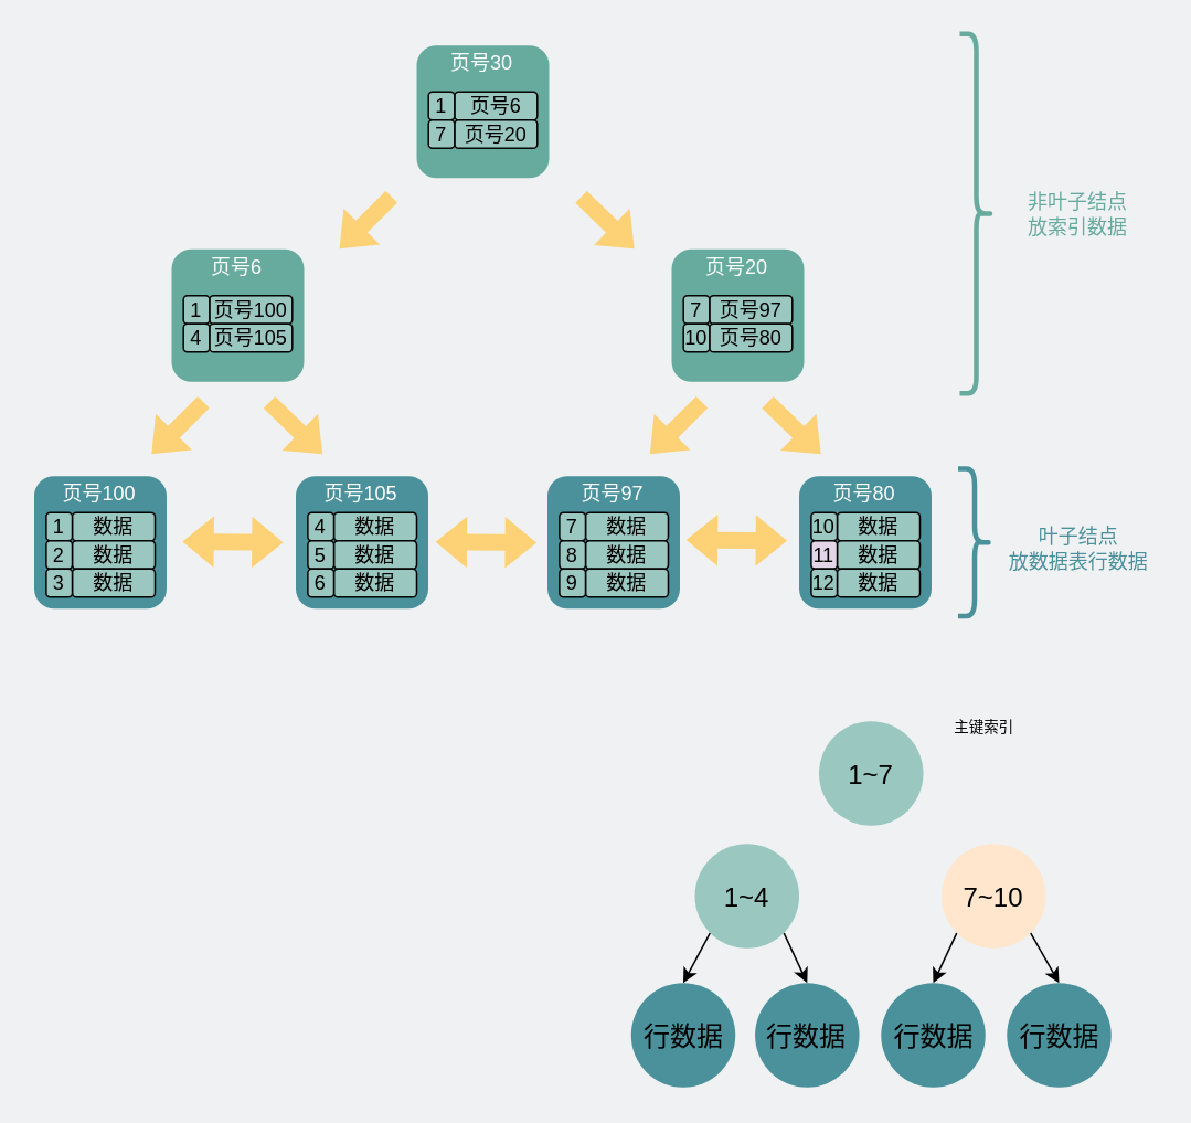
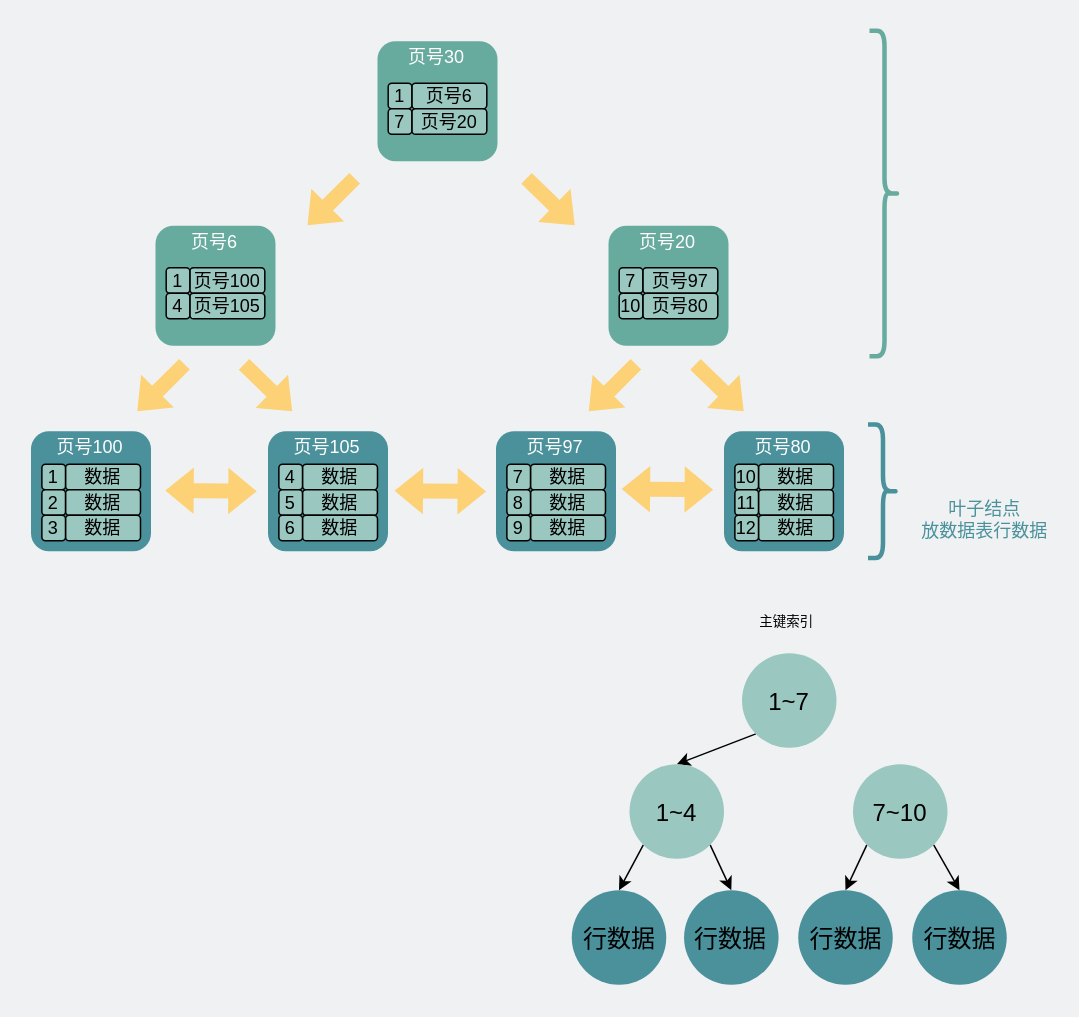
  <mxCell id="0" />
  <mxCell id="1" parent="0" />
  <mxCell id="2" value="" style="shape=flexArrow;endArrow=classic;startArrow=classic;html=1;rounded=0;fontSize=16;fontColor=#000000;strokeColor=none;fillColor=#FDD276;" parent="1" edge="1"><mxGeometry width="100" height="100" relative="1" as="geometry"><mxPoint x="109" y="326.5" as="sourcePoint" /><mxPoint x="171" y="327" as="targetPoint" /></mxGeometry></mxCell>
  <mxCell id="3" value="&lt;font color=&quot;#ffffff&quot;&gt;&lt;span style=&quot;font-size: 16px&quot;&gt;&lt;br&gt;&lt;/span&gt;&lt;/font&gt;" style="whiteSpace=wrap;html=1;aspect=fixed;rounded=1;strokeColor=none;fillColor=#4A919B;" parent="1" vertex="1"><mxGeometry x="20" y="287" width="80" height="80" as="geometry" /></mxCell>
  <mxCell id="4" value="数据" style="rounded=1;whiteSpace=wrap;html=1;fillColor=#9AC7BF;strokeColor=default;fontColor=#000000;align=center;" parent="1" vertex="1"><mxGeometry x="43" y="309" width="50" height="17" as="geometry" /></mxCell>
  <mxCell id="5" value="&lt;font color=&quot;#ffffff&quot;&gt;页号100&lt;/font&gt;" style="text;html=1;strokeColor=none;fillColor=none;align=center;verticalAlign=middle;whiteSpace=wrap;rounded=0;dashed=1;fontColor=#535E80;" parent="1" vertex="1"><mxGeometry x="32" y="287" width="55" height="22" as="geometry" /></mxCell>
  <mxCell id="6" value="" style="shape=flexArrow;endArrow=classic;html=1;rounded=0;fontColor=#FFFFFF;strokeColor=none;fillColor=#FDD276;" parent="1" edge="1"><mxGeometry width="50" height="50" relative="1" as="geometry"><mxPoint x="236.15" y="118" as="sourcePoint" /><mxPoint x="204" y="150" as="targetPoint" /></mxGeometry></mxCell>
  <mxCell id="7" value="" style="shape=flexArrow;endArrow=classic;html=1;rounded=0;fontColor=#FFFFFF;strokeColor=none;fillColor=#FDD276;" parent="1" edge="1"><mxGeometry width="50" height="50" relative="1" as="geometry"><mxPoint x="350" y="118" as="sourcePoint" /><mxPoint x="382.85" y="150" as="targetPoint" /></mxGeometry></mxCell>
  <mxCell id="8" value="" style="shape=flexArrow;endArrow=classic;html=1;rounded=0;fontColor=#FFFFFF;strokeColor=none;fillColor=#FDD276;" parent="1" edge="1"><mxGeometry width="50" height="50" relative="1" as="geometry"><mxPoint x="122.65" y="242" as="sourcePoint" /><mxPoint x="90.5" y="274" as="targetPoint" /></mxGeometry></mxCell>
  <mxCell id="9" value="" style="shape=flexArrow;endArrow=classic;html=1;rounded=0;fontColor=#FFFFFF;strokeColor=none;fillColor=#FDD276;" parent="1" edge="1"><mxGeometry width="50" height="50" relative="1" as="geometry"><mxPoint x="161.65" y="242" as="sourcePoint" /><mxPoint x="194.5" y="274" as="targetPoint" /></mxGeometry></mxCell>
  <mxCell id="10" value="" style="shape=flexArrow;endArrow=classic;html=1;rounded=0;fontColor=#FFFFFF;strokeColor=none;fillColor=#FDD276;" parent="1" edge="1"><mxGeometry width="50" height="50" relative="1" as="geometry"><mxPoint x="423.65" y="242" as="sourcePoint" /><mxPoint x="391.5" y="274" as="targetPoint" /></mxGeometry></mxCell>
  <mxCell id="11" value="" style="shape=flexArrow;endArrow=classic;html=1;rounded=0;fontColor=#FFFFFF;strokeColor=none;fillColor=#FDD276;" parent="1" edge="1"><mxGeometry width="50" height="50" relative="1" as="geometry"><mxPoint x="462.65" y="242" as="sourcePoint" /><mxPoint x="495.5" y="274" as="targetPoint" /></mxGeometry></mxCell>
  <mxCell id="12" value="&lt;font&gt;1&lt;/font&gt;" style="rounded=1;whiteSpace=wrap;html=1;fillColor=#9AC7BF;strokeColor=default;fontColor=#000000;" parent="1" vertex="1"><mxGeometry x="27.25" y="309" width="15.75" height="17" as="geometry" /></mxCell>
  <mxCell id="13" value="数据" style="rounded=1;whiteSpace=wrap;html=1;fillColor=#9AC7BF;strokeColor=default;fontColor=#000000;align=center;" parent="1" vertex="1"><mxGeometry x="43" y="326" width="50" height="17" as="geometry" /></mxCell>
  <mxCell id="14" value="&lt;font&gt;2&lt;/font&gt;" style="rounded=1;whiteSpace=wrap;html=1;fillColor=#9AC7BF;strokeColor=default;fontColor=#000000;" parent="1" vertex="1"><mxGeometry x="27.25" y="326" width="15.75" height="17" as="geometry" /></mxCell>
  <mxCell id="15" value="数据" style="rounded=1;whiteSpace=wrap;html=1;fillColor=#9AC7BF;strokeColor=default;fontColor=#000000;align=center;" parent="1" vertex="1"><mxGeometry x="43" y="343" width="50" height="17" as="geometry" /></mxCell>
  <mxCell id="16" value="&lt;font&gt;3&lt;/font&gt;" style="rounded=1;whiteSpace=wrap;html=1;fillColor=#9AC7BF;strokeColor=default;fontColor=#000000;" parent="1" vertex="1"><mxGeometry x="27.25" y="343" width="15.75" height="17" as="geometry" /></mxCell>
  <mxCell id="17" value="&lt;font color=&quot;#ffffff&quot;&gt;&lt;span style=&quot;font-size: 16px&quot;&gt;&lt;br&gt;&lt;/span&gt;&lt;/font&gt;" style="whiteSpace=wrap;html=1;aspect=fixed;rounded=1;strokeColor=none;fillColor=#4A919B;" parent="1" vertex="1"><mxGeometry x="178" y="287" width="80" height="80" as="geometry" /></mxCell>
  <mxCell id="18" value="数据" style="rounded=1;whiteSpace=wrap;html=1;fillColor=#9AC7BF;strokeColor=default;fontColor=#000000;align=center;" parent="1" vertex="1"><mxGeometry x="201" y="309" width="50" height="17" as="geometry" /></mxCell>
  <mxCell id="19" value="&lt;font color=&quot;#ffffff&quot;&gt;页号105&lt;/font&gt;" style="text;html=1;strokeColor=none;fillColor=none;align=center;verticalAlign=middle;whiteSpace=wrap;rounded=0;dashed=1;fontColor=#535E80;" parent="1" vertex="1"><mxGeometry x="190" y="287" width="55" height="22" as="geometry" /></mxCell>
  <mxCell id="20" value="&lt;font&gt;4&lt;/font&gt;" style="rounded=1;whiteSpace=wrap;html=1;fillColor=#9AC7BF;strokeColor=default;fontColor=#000000;" parent="1" vertex="1"><mxGeometry x="185.25" y="309" width="15.75" height="17" as="geometry" /></mxCell>
  <mxCell id="21" value="数据" style="rounded=1;whiteSpace=wrap;html=1;fillColor=#9AC7BF;strokeColor=default;fontColor=#000000;align=center;" parent="1" vertex="1"><mxGeometry x="201" y="326" width="50" height="17" as="geometry" /></mxCell>
  <mxCell id="22" value="&lt;font&gt;5&lt;/font&gt;" style="rounded=1;whiteSpace=wrap;html=1;fillColor=#9AC7BF;strokeColor=default;fontColor=#000000;" parent="1" vertex="1"><mxGeometry x="185.25" y="326" width="15.75" height="17" as="geometry" /></mxCell>
  <mxCell id="23" value="数据" style="rounded=1;whiteSpace=wrap;html=1;fillColor=#9AC7BF;strokeColor=default;fontColor=#000000;align=center;" parent="1" vertex="1"><mxGeometry x="201" y="343" width="50" height="17" as="geometry" /></mxCell>
  <mxCell id="24" value="&lt;font&gt;6&lt;/font&gt;" style="rounded=1;whiteSpace=wrap;html=1;fillColor=#9AC7BF;strokeColor=default;fontColor=#000000;" parent="1" vertex="1"><mxGeometry x="185.25" y="343" width="15.75" height="17" as="geometry" /></mxCell>
  <mxCell id="25" value="&lt;font color=&quot;#ffffff&quot;&gt;&lt;span style=&quot;font-size: 16px&quot;&gt;&lt;br&gt;&lt;/span&gt;&lt;/font&gt;" style="whiteSpace=wrap;html=1;aspect=fixed;rounded=1;strokeColor=none;fillColor=#4A919B;" parent="1" vertex="1"><mxGeometry x="330" y="287" width="80" height="80" as="geometry" /></mxCell>
  <mxCell id="26" value="数据" style="rounded=1;whiteSpace=wrap;html=1;fillColor=#9AC7BF;strokeColor=default;fontColor=#000000;align=center;" parent="1" vertex="1"><mxGeometry x="353" y="309" width="50" height="17" as="geometry" /></mxCell>
  <mxCell id="27" value="&lt;font color=&quot;#ffffff&quot;&gt;页号97&lt;/font&gt;" style="text;html=1;strokeColor=none;fillColor=none;align=center;verticalAlign=middle;whiteSpace=wrap;rounded=0;dashed=1;fontColor=#535E80;" parent="1" vertex="1"><mxGeometry x="342" y="287" width="55" height="22" as="geometry" /></mxCell>
  <mxCell id="28" value="&lt;font&gt;7&lt;/font&gt;" style="rounded=1;whiteSpace=wrap;html=1;fillColor=#9AC7BF;strokeColor=default;fontColor=#000000;" parent="1" vertex="1"><mxGeometry x="337.25" y="309" width="15.75" height="17" as="geometry" /></mxCell>
  <mxCell id="29" value="数据" style="rounded=1;whiteSpace=wrap;html=1;fillColor=#9AC7BF;strokeColor=default;fontColor=#000000;align=center;" parent="1" vertex="1"><mxGeometry x="353" y="326" width="50" height="17" as="geometry" /></mxCell>
  <mxCell id="30" value="&lt;font&gt;8&lt;/font&gt;" style="rounded=1;whiteSpace=wrap;html=1;fillColor=#9AC7BF;strokeColor=default;fontColor=#000000;" parent="1" vertex="1"><mxGeometry x="337.25" y="326" width="15.75" height="17" as="geometry" /></mxCell>
  <mxCell id="31" value="数据" style="rounded=1;whiteSpace=wrap;html=1;fillColor=#9AC7BF;strokeColor=default;fontColor=#000000;align=center;" parent="1" vertex="1"><mxGeometry x="353" y="343" width="50" height="17" as="geometry" /></mxCell>
  <mxCell id="32" value="&lt;font&gt;9&lt;/font&gt;" style="rounded=1;whiteSpace=wrap;html=1;fillColor=#9AC7BF;strokeColor=default;fontColor=#000000;" parent="1" vertex="1"><mxGeometry x="337.25" y="343" width="15.75" height="17" as="geometry" /></mxCell>
  <mxCell id="33" value="&lt;font color=&quot;#ffffff&quot;&gt;&lt;span style=&quot;font-size: 16px&quot;&gt;&lt;br&gt;&lt;/span&gt;&lt;/font&gt;" style="whiteSpace=wrap;html=1;aspect=fixed;rounded=1;strokeColor=none;fillColor=#4A919B;" parent="1" vertex="1"><mxGeometry x="482" y="287" width="80" height="80" as="geometry" /></mxCell>
  <mxCell id="34" value="数据" style="rounded=1;whiteSpace=wrap;html=1;fillColor=#9AC7BF;strokeColor=default;fontColor=#000000;align=center;" parent="1" vertex="1"><mxGeometry x="505" y="309" width="50" height="17" as="geometry" /></mxCell>
  <mxCell id="35" value="&lt;font color=&quot;#ffffff&quot;&gt;页号80&lt;/font&gt;" style="text;html=1;strokeColor=none;fillColor=none;align=center;verticalAlign=middle;whiteSpace=wrap;rounded=0;dashed=1;fontColor=#535E80;" parent="1" vertex="1"><mxGeometry x="494" y="287" width="55" height="22" as="geometry" /></mxCell>
  <mxCell id="36" value="&lt;font&gt;10&lt;/font&gt;" style="rounded=1;whiteSpace=wrap;html=1;fillColor=#9AC7BF;strokeColor=default;fontColor=#000000;" parent="1" vertex="1"><mxGeometry x="489.25" y="309" width="15.75" height="17" as="geometry" /></mxCell>
  <mxCell id="37" value="数据" style="rounded=1;whiteSpace=wrap;html=1;fillColor=#9AC7BF;strokeColor=default;fontColor=#000000;align=center;" parent="1" vertex="1"><mxGeometry x="505" y="326" width="50" height="17" as="geometry" /></mxCell>
- <mxCell id="38" value="&lt;font&gt;11&lt;/font&gt;" style="rounded=1;whiteSpace=wrap;html=1;fillColor=#e1d5e7;strokeColor=default;fontColor=#000000;" parent="1" vertex="1"><mxGeometry x="489.25" y="326" width="15.75" height="17" as="geometry" /></mxCell>
+ <mxCell id="38" value="&lt;font&gt;11&lt;/font&gt;" style="rounded=1;whiteSpace=wrap;html=1;fillColor=#9AC7BF;strokeColor=default;fontColor=#000000;" parent="1" vertex="1"><mxGeometry x="489.25" y="326" width="15.75" height="17" as="geometry" /></mxCell>
  <mxCell id="39" value="数据" style="rounded=1;whiteSpace=wrap;html=1;fillColor=#9AC7BF;strokeColor=default;fontColor=#000000;align=center;" parent="1" vertex="1"><mxGeometry x="505" y="343" width="50" height="17" as="geometry" /></mxCell>
  <mxCell id="40" value="&lt;font&gt;12&lt;/font&gt;" style="rounded=1;whiteSpace=wrap;html=1;fillColor=#9AC7BF;strokeColor=default;fontColor=#000000;" parent="1" vertex="1"><mxGeometry x="489.25" y="343" width="15.75" height="17" as="geometry" /></mxCell>
  <mxCell id="41" value="&lt;font color=&quot;#ffffff&quot;&gt;&lt;span style=&quot;font-size: 16px&quot;&gt;&lt;br&gt;&lt;/span&gt;&lt;/font&gt;" style="whiteSpace=wrap;html=1;aspect=fixed;rounded=1;strokeColor=none;fillColor=#67AB9F;" parent="1" vertex="1"><mxGeometry x="103" y="150" width="80" height="80" as="geometry" /></mxCell>
  <mxCell id="42" value="页号100" style="rounded=1;whiteSpace=wrap;html=1;fillColor=#9AC7BF;strokeColor=default;fontColor=#000000;align=center;" parent="1" vertex="1"><mxGeometry x="125.88" y="178" width="50" height="17" as="geometry" /></mxCell>
  <mxCell id="43" value="&lt;font color=&quot;#ffffff&quot;&gt;页号6&lt;/font&gt;" style="text;html=1;strokeColor=none;fillColor=none;align=center;verticalAlign=middle;whiteSpace=wrap;rounded=0;dashed=1;fontColor=#535E80;" parent="1" vertex="1"><mxGeometry x="115" y="150" width="55" height="22" as="geometry" /></mxCell>
  <mxCell id="44" value="&lt;font&gt;1&lt;/font&gt;" style="rounded=1;whiteSpace=wrap;html=1;fillColor=#9AC7BF;strokeColor=default;fontColor=#000000;" parent="1" vertex="1"><mxGeometry x="110.13" y="178" width="15.75" height="17" as="geometry" /></mxCell>
  <mxCell id="45" value="页号105" style="rounded=1;whiteSpace=wrap;html=1;fillColor=#9AC7BF;strokeColor=default;fontColor=#000000;align=center;" parent="1" vertex="1"><mxGeometry x="125.88" y="195" width="50" height="17" as="geometry" /></mxCell>
  <mxCell id="46" value="&lt;font&gt;4&lt;/font&gt;" style="rounded=1;whiteSpace=wrap;html=1;fillColor=#9AC7BF;strokeColor=default;fontColor=#000000;" parent="1" vertex="1"><mxGeometry x="110.13" y="195" width="15.75" height="17" as="geometry" /></mxCell>
  <mxCell id="47" value="&lt;font color=&quot;#ffffff&quot;&gt;&lt;span style=&quot;font-size: 16px&quot;&gt;&lt;br&gt;&lt;/span&gt;&lt;/font&gt;" style="whiteSpace=wrap;html=1;aspect=fixed;rounded=1;strokeColor=none;fillColor=#67AB9F;" parent="1" vertex="1"><mxGeometry x="405" y="150" width="80" height="80" as="geometry" /></mxCell>
  <mxCell id="48" value="页号97" style="rounded=1;whiteSpace=wrap;html=1;fillColor=#9AC7BF;strokeColor=default;fontColor=#000000;align=center;" parent="1" vertex="1"><mxGeometry x="427.87" y="178" width="50" height="17" as="geometry" /></mxCell>
  <mxCell id="49" value="&lt;font color=&quot;#ffffff&quot;&gt;页号20&lt;/font&gt;" style="text;html=1;strokeColor=none;fillColor=none;align=center;verticalAlign=middle;whiteSpace=wrap;rounded=0;dashed=1;fontColor=#535E80;" parent="1" vertex="1"><mxGeometry x="417" y="150" width="55" height="22" as="geometry" /></mxCell>
  <mxCell id="50" value="&lt;font&gt;7&lt;/font&gt;" style="rounded=1;whiteSpace=wrap;html=1;fillColor=#9AC7BF;strokeColor=default;fontColor=#000000;" parent="1" vertex="1"><mxGeometry x="412.12" y="178" width="15.75" height="17" as="geometry" /></mxCell>
  <mxCell id="51" value="页号80" style="rounded=1;whiteSpace=wrap;html=1;fillColor=#9AC7BF;strokeColor=default;fontColor=#000000;align=center;" parent="1" vertex="1"><mxGeometry x="427.87" y="195" width="50" height="17" as="geometry" /></mxCell>
  <mxCell id="52" value="&lt;font&gt;10&lt;/font&gt;" style="rounded=1;whiteSpace=wrap;html=1;fillColor=#9AC7BF;strokeColor=default;fontColor=#000000;" parent="1" vertex="1"><mxGeometry x="412.12" y="195" width="15.75" height="17" as="geometry" /></mxCell>
  <mxCell id="53" value="&lt;font color=&quot;#ffffff&quot;&gt;&lt;span style=&quot;font-size: 16px&quot;&gt;&lt;br&gt;&lt;/span&gt;&lt;/font&gt;" style="whiteSpace=wrap;html=1;aspect=fixed;rounded=1;strokeColor=none;fillColor=#67AB9F;" parent="1" vertex="1"><mxGeometry x="251" y="27" width="80" height="80" as="geometry" /></mxCell>
  <mxCell id="54" value="页号6" style="rounded=1;whiteSpace=wrap;html=1;fillColor=#9AC7BF;strokeColor=default;fontColor=#000000;align=center;" parent="1" vertex="1"><mxGeometry x="273.88" y="55" width="50" height="17" as="geometry" /></mxCell>
  <mxCell id="55" value="&lt;font color=&quot;#ffffff&quot;&gt;页号30&lt;/font&gt;" style="text;html=1;strokeColor=none;fillColor=none;align=center;verticalAlign=middle;whiteSpace=wrap;rounded=0;dashed=1;fontColor=#535E80;" parent="1" vertex="1"><mxGeometry x="263" y="27" width="55" height="22" as="geometry" /></mxCell>
  <mxCell id="56" value="&lt;font&gt;1&lt;/font&gt;" style="rounded=1;whiteSpace=wrap;html=1;fillColor=#9AC7BF;strokeColor=default;fontColor=#000000;" parent="1" vertex="1"><mxGeometry x="258.13" y="55" width="15.75" height="17" as="geometry" /></mxCell>
  <mxCell id="57" value="页号20" style="rounded=1;whiteSpace=wrap;html=1;fillColor=#9AC7BF;strokeColor=default;fontColor=#000000;align=center;" parent="1" vertex="1"><mxGeometry x="273.88" y="72" width="50" height="17" as="geometry" /></mxCell>
  <mxCell id="58" value="&lt;font&gt;7&lt;/font&gt;" style="rounded=1;whiteSpace=wrap;html=1;fillColor=#9AC7BF;strokeColor=default;fontColor=#000000;" parent="1" vertex="1"><mxGeometry x="258.13" y="72" width="15.75" height="17" as="geometry" /></mxCell>
  <mxCell id="59" value="" style="shape=curlyBracket;whiteSpace=wrap;html=1;rounded=1;flipH=1;fontColor=#000000;fillColor=none;fontSize=5;strokeWidth=3;strokeColor=#4A919B;" parent="1" vertex="1"><mxGeometry x="578" y="282.5" width="20" height="89" as="geometry" /></mxCell>
- <mxCell id="60" value="叶子结点&lt;br&gt;放数据表行数据" style="text;html=1;strokeColor=none;fillColor=none;align=center;verticalAlign=middle;whiteSpace=wrap;rounded=0;fontColor=#4A919B;" parent="1" vertex="1"><mxGeometry x="604.5" y="309" width="92" height="44" as="geometry" /></mxCell>
+ <mxCell id="60" value="叶子结点&lt;br&gt;放数据表行数据" style="text;html=1;strokeColor=none;fillColor=none;align=center;verticalAlign=middle;whiteSpace=wrap;rounded=0;fontColor=#4A919B;" parent="1" vertex="1"><mxGeometry x="609.5" y="324" width="92" height="44" as="geometry" /></mxCell>
  <mxCell id="61" value="" style="shape=curlyBracket;whiteSpace=wrap;html=1;rounded=1;flipH=1;fontColor=#000000;fillColor=none;fontSize=5;strokeWidth=3;strokeColor=#67AB9F;" parent="1" vertex="1"><mxGeometry x="579" y="20" width="20" height="217" as="geometry" /></mxCell>
- <mxCell id="62" value="非叶子结点&lt;br&gt;放索引数据" style="text;html=1;strokeColor=none;fillColor=none;align=center;verticalAlign=middle;whiteSpace=wrap;rounded=0;fontColor=#67AB9F;" parent="1" vertex="1"><mxGeometry x="617" y="113.5" width="67" height="30.5" as="geometry" /></mxCell>
  <mxCell id="63" value="" style="shape=flexArrow;endArrow=classic;startArrow=classic;html=1;rounded=0;fontSize=16;fontColor=#000000;strokeColor=none;fillColor=#FDD276;" parent="1" edge="1"><mxGeometry width="100" height="100" relative="1" as="geometry"><mxPoint x="261.88" y="326.72" as="sourcePoint" /><mxPoint x="323.88" y="327.22" as="targetPoint" /></mxGeometry></mxCell>
  <mxCell id="64" value="" style="shape=flexArrow;endArrow=classic;startArrow=classic;html=1;rounded=0;fontSize=16;fontColor=#000000;strokeColor=none;fillColor=#FDD276;" parent="1" edge="1"><mxGeometry width="100" height="100" relative="1" as="geometry"><mxPoint x="413.25" y="325.44" as="sourcePoint" /><mxPoint x="475.25" y="325.94" as="targetPoint" /></mxGeometry></mxCell>
+ <mxCell id="65" style="edgeStyle=none;rounded=0;orthogonalLoop=1;jettySize=auto;html=1;exitX=0;exitY=1;exitDx=0;exitDy=0;fontSize=16;entryX=0.5;entryY=0;entryDx=0;entryDy=0;" edge="1" parent="1" source="66" target="69"><mxGeometry relative="1" as="geometry" /></mxCell>
  <mxCell id="66" value="&lt;font style=&quot;font-size: 16px&quot;&gt;1~7&lt;/font&gt;" style="ellipse;whiteSpace=wrap;html=1;aspect=fixed;fillColor=#9AC7BF;strokeColor=none;" vertex="1" parent="1"><mxGeometry x="494" y="435" width="63" height="63" as="geometry" /></mxCell>
  <mxCell id="67" style="edgeStyle=none;rounded=0;orthogonalLoop=1;jettySize=auto;html=1;exitX=0;exitY=1;exitDx=0;exitDy=0;fontSize=16;entryX=0.5;entryY=0;entryDx=0;entryDy=0;" edge="1" parent="1" source="69" target="73"><mxGeometry relative="1" as="geometry" /></mxCell>
  <mxCell id="68" style="edgeStyle=none;rounded=0;orthogonalLoop=1;jettySize=auto;html=1;exitX=1;exitY=1;exitDx=0;exitDy=0;entryX=0.5;entryY=0;entryDx=0;entryDy=0;fontSize=16;" edge="1" parent="1" source="69" target="74"><mxGeometry relative="1" as="geometry" /></mxCell>
  <mxCell id="69" value="&lt;span style=&quot;font-size: 16px&quot;&gt;1~4&lt;/span&gt;" style="ellipse;whiteSpace=wrap;html=1;aspect=fixed;fillColor=#9AC7BF;strokeColor=none;" vertex="1" parent="1"><mxGeometry x="419" y="509" width="63" height="63" as="geometry" /></mxCell>
  <mxCell id="70" style="edgeStyle=none;rounded=0;orthogonalLoop=1;jettySize=auto;html=1;exitX=0;exitY=1;exitDx=0;exitDy=0;entryX=0.5;entryY=0;entryDx=0;entryDy=0;fontSize=16;" edge="1" parent="1" source="72" target="75"><mxGeometry relative="1" as="geometry" /></mxCell>
  <mxCell id="71" style="edgeStyle=none;rounded=0;orthogonalLoop=1;jettySize=auto;html=1;exitX=1;exitY=1;exitDx=0;exitDy=0;entryX=0.5;entryY=0;entryDx=0;entryDy=0;fontSize=16;" edge="1" parent="1" source="72" target="76"><mxGeometry relative="1" as="geometry" /></mxCell>
- <mxCell id="72" value="&lt;font style=&quot;font-size: 16px&quot;&gt;7~10&lt;/font&gt;" style="ellipse;whiteSpace=wrap;html=1;aspect=fixed;fillColor=#ffe6cc;strokeColor=none;" vertex="1" parent="1"><mxGeometry x="568" y="509" width="63" height="63" as="geometry" /></mxCell>
+ <mxCell id="72" value="&lt;font style=&quot;font-size: 16px&quot;&gt;7~10&lt;/font&gt;" style="ellipse;whiteSpace=wrap;html=1;aspect=fixed;fillColor=#9AC7BF;strokeColor=none;" vertex="1" parent="1"><mxGeometry x="568" y="509" width="63" height="63" as="geometry" /></mxCell>
  <mxCell id="73" value="&lt;span style=&quot;font-size: 16px&quot;&gt;行数据&lt;/span&gt;" style="ellipse;whiteSpace=wrap;html=1;aspect=fixed;fillColor=#4A919B;strokeColor=none;" vertex="1" parent="1"><mxGeometry x="380.5" y="593" width="63" height="63" as="geometry" /></mxCell>
  <mxCell id="74" value="&lt;font style=&quot;font-size: 16px&quot;&gt;行数据&lt;/font&gt;" style="ellipse;whiteSpace=wrap;html=1;aspect=fixed;fillColor=#4A919B;strokeColor=none;" vertex="1" parent="1"><mxGeometry x="455.37" y="593" width="63" height="63" as="geometry" /></mxCell>
  <mxCell id="75" value="&lt;font style=&quot;font-size: 16px&quot;&gt;行数据&lt;/font&gt;" style="ellipse;whiteSpace=wrap;html=1;aspect=fixed;fillColor=#4A919B;strokeColor=none;" vertex="1" parent="1"><mxGeometry x="531.5" y="593" width="63" height="63" as="geometry" /></mxCell>
  <mxCell id="76" value="&lt;font style=&quot;font-size: 16px&quot;&gt;行数据&lt;/font&gt;" style="ellipse;whiteSpace=wrap;html=1;aspect=fixed;fillColor=#4A919B;strokeColor=none;" vertex="1" parent="1"><mxGeometry x="607.5" y="593" width="63" height="63" as="geometry" /></mxCell>
- <mxCell id="77" value="主键索引" style="text;html=1;strokeColor=none;fillColor=none;align=center;verticalAlign=middle;whiteSpace=wrap;rounded=0;fontSize=9;" vertex="1" parent="1"><mxGeometry x="564" y="424" width="60" height="30" as="geometry" /></mxCell>
+ <mxCell id="77" value="主键索引" style="text;html=1;strokeColor=none;fillColor=none;align=center;verticalAlign=middle;whiteSpace=wrap;rounded=0;fontSize=9;" vertex="1" parent="1"><mxGeometry x="494" y="399" width="60" height="30" as="geometry" /></mxCell>
